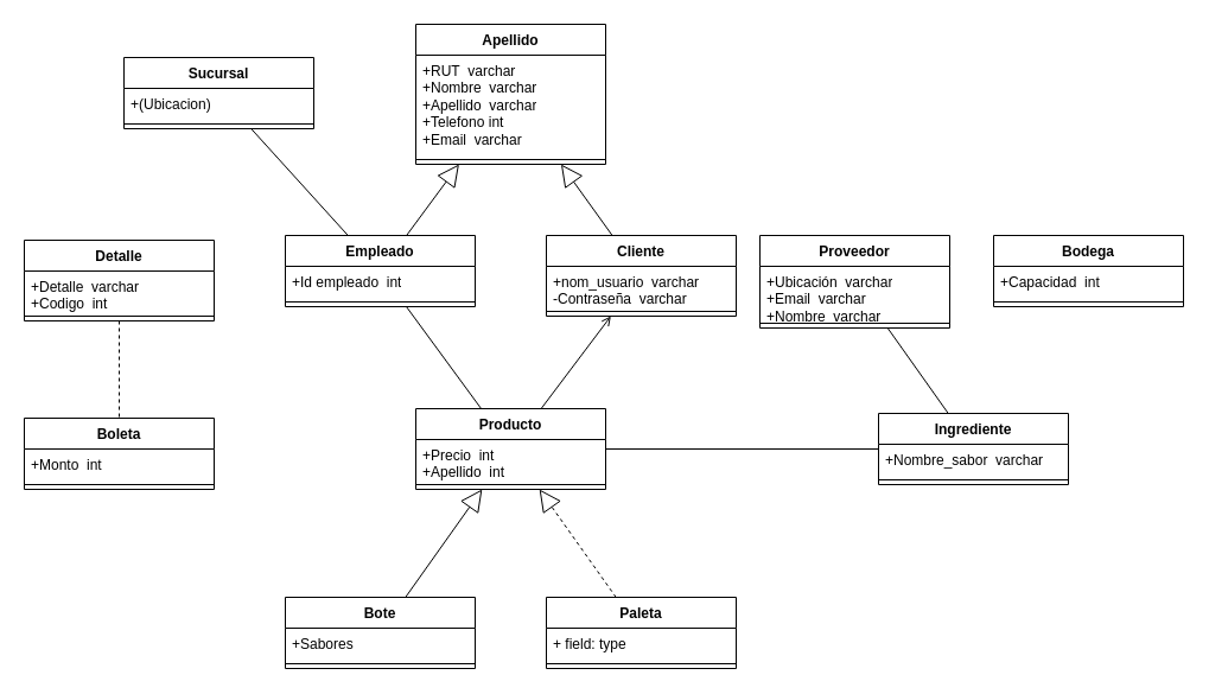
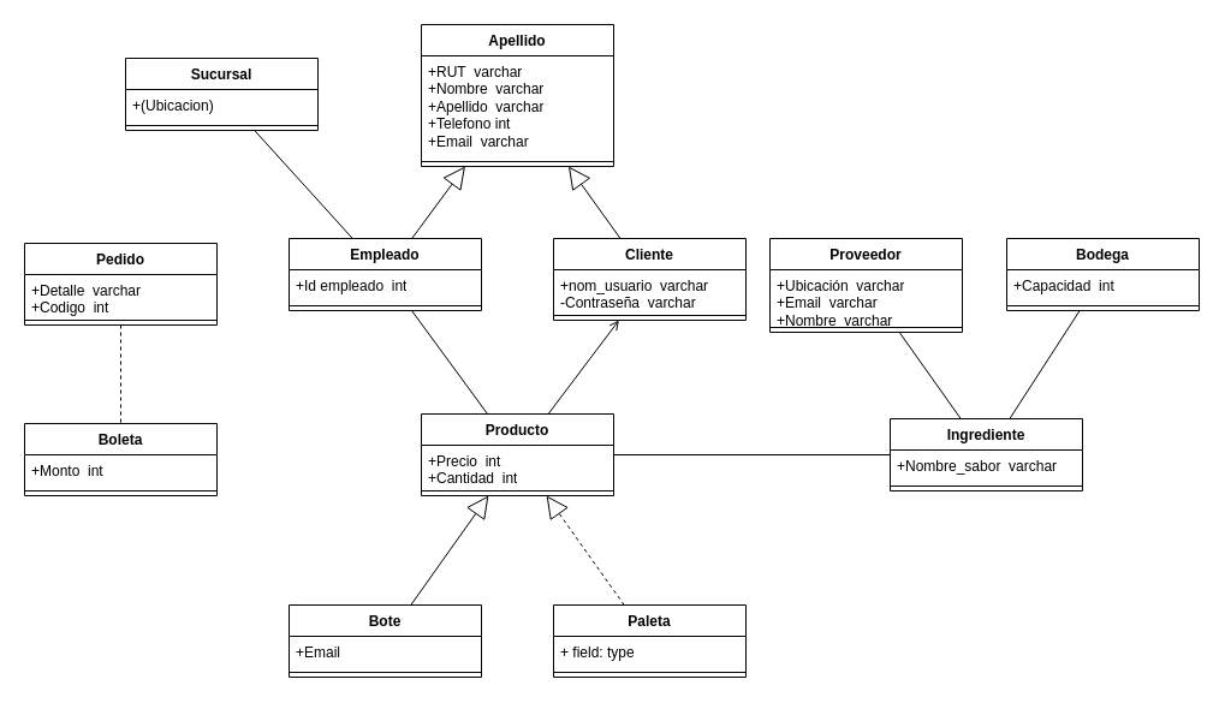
  <mxCell id="0" />
  <mxCell id="1" parent="0" />
  <mxCell id="2" value="Apellido" style="swimlane;fontStyle=1;align=center;verticalAlign=top;childLayout=stackLayout;horizontal=1;startSize=26;horizontalStack=0;resizeParent=1;resizeParentMax=0;resizeLast=0;collapsible=1;marginBottom=0;whiteSpace=wrap;html=1;" vertex="1" parent="1"><mxGeometry x="350" y="20" width="160" height="118" as="geometry" /></mxCell>
  <mxCell id="3" value="+RUT&amp;nbsp; varchar&lt;br&gt;+Nombre&amp;nbsp; varchar&lt;br&gt;+Apellido&amp;nbsp; varchar&lt;br&gt;+Telefono int&lt;br&gt;+Email&amp;nbsp; varchar" style="text;strokeColor=none;fillColor=none;align=left;verticalAlign=top;spacingLeft=4;spacingRight=4;overflow=hidden;rotatable=0;points=[[0,0.5],[1,0.5]];portConstraint=eastwest;whiteSpace=wrap;html=1;" vertex="1" parent="2"><mxGeometry y="26" width="160" height="84" as="geometry" /></mxCell>
  <mxCell id="4" value="" style="line;strokeWidth=1;fillColor=none;align=left;verticalAlign=middle;spacingTop=-1;spacingLeft=3;spacingRight=3;rotatable=0;labelPosition=right;points=[];portConstraint=eastwest;strokeColor=inherit;" vertex="1" parent="2"><mxGeometry y="110" width="160" height="8" as="geometry" /></mxCell>
  <mxCell id="5" value="Boleta" style="swimlane;fontStyle=1;align=center;verticalAlign=top;childLayout=stackLayout;horizontal=1;startSize=26;horizontalStack=0;resizeParent=1;resizeParentMax=0;resizeLast=0;collapsible=1;marginBottom=0;whiteSpace=wrap;html=1;" vertex="1" parent="1"><mxGeometry x="20" y="352" width="160" height="60" as="geometry" /></mxCell>
  <mxCell id="6" value="+Monto&amp;nbsp; int" style="text;strokeColor=none;fillColor=none;align=left;verticalAlign=top;spacingLeft=4;spacingRight=4;overflow=hidden;rotatable=0;points=[[0,0.5],[1,0.5]];portConstraint=eastwest;whiteSpace=wrap;html=1;" vertex="1" parent="5"><mxGeometry y="26" width="160" height="26" as="geometry" /></mxCell>
  <mxCell id="7" value="" style="line;strokeWidth=1;fillColor=none;align=left;verticalAlign=middle;spacingTop=-1;spacingLeft=3;spacingRight=3;rotatable=0;labelPosition=right;points=[];portConstraint=eastwest;strokeColor=inherit;" vertex="1" parent="5"><mxGeometry y="52" width="160" height="8" as="geometry" /></mxCell>
  <mxCell id="8" value="Proveedor" style="swimlane;fontStyle=1;align=center;verticalAlign=top;childLayout=stackLayout;horizontal=1;startSize=26;horizontalStack=0;resizeParent=1;resizeParentMax=0;resizeLast=0;collapsible=1;marginBottom=0;whiteSpace=wrap;html=1;" vertex="1" parent="1"><mxGeometry x="640" y="198" width="160" height="78" as="geometry" /></mxCell>
  <mxCell id="9" value="+Ubicación&amp;nbsp; varchar&lt;br&gt;+Email&amp;nbsp; varchar&lt;br&gt;+Nombre&amp;nbsp; varchar" style="text;strokeColor=none;fillColor=none;align=left;verticalAlign=top;spacingLeft=4;spacingRight=4;overflow=hidden;rotatable=0;points=[[0,0.5],[1,0.5]];portConstraint=eastwest;whiteSpace=wrap;html=1;" vertex="1" parent="8"><mxGeometry y="26" width="160" height="44" as="geometry" /></mxCell>
  <mxCell id="10" value="" style="line;strokeWidth=1;fillColor=none;align=left;verticalAlign=middle;spacingTop=-1;spacingLeft=3;spacingRight=3;rotatable=0;labelPosition=right;points=[];portConstraint=eastwest;strokeColor=inherit;" vertex="1" parent="8"><mxGeometry y="70" width="160" height="8" as="geometry" /></mxCell>
  <mxCell id="11" value="Sucursal" style="swimlane;fontStyle=1;align=center;verticalAlign=top;childLayout=stackLayout;horizontal=1;startSize=26;horizontalStack=0;resizeParent=1;resizeParentMax=0;resizeLast=0;collapsible=1;marginBottom=0;whiteSpace=wrap;html=1;" vertex="1" parent="1"><mxGeometry x="104" y="48" width="160" height="60" as="geometry" /></mxCell>
  <mxCell id="12" value="+(Ubicacion)" style="text;strokeColor=none;fillColor=none;align=left;verticalAlign=top;spacingLeft=4;spacingRight=4;overflow=hidden;rotatable=0;points=[[0,0.5],[1,0.5]];portConstraint=eastwest;whiteSpace=wrap;html=1;" vertex="1" parent="11"><mxGeometry y="26" width="160" height="26" as="geometry" /></mxCell>
  <mxCell id="13" value="" style="line;strokeWidth=1;fillColor=none;align=left;verticalAlign=middle;spacingTop=-1;spacingLeft=3;spacingRight=3;rotatable=0;labelPosition=right;points=[];portConstraint=eastwest;strokeColor=inherit;" vertex="1" parent="11"><mxGeometry y="52" width="160" height="8" as="geometry" /></mxCell>
- <mxCell id="14" value="Detalle" style="swimlane;fontStyle=1;align=center;verticalAlign=top;childLayout=stackLayout;horizontal=1;startSize=26;horizontalStack=0;resizeParent=1;resizeParentMax=0;resizeLast=0;collapsible=1;marginBottom=0;whiteSpace=wrap;html=1;" vertex="1" parent="1"><mxGeometry x="20" y="202" width="160" height="68" as="geometry" /></mxCell>
+ <mxCell id="14" value="Pedido" style="swimlane;fontStyle=1;align=center;verticalAlign=top;childLayout=stackLayout;horizontal=1;startSize=26;horizontalStack=0;resizeParent=1;resizeParentMax=0;resizeLast=0;collapsible=1;marginBottom=0;whiteSpace=wrap;html=1;" vertex="1" parent="1"><mxGeometry x="20" y="202" width="160" height="68" as="geometry" /></mxCell>
  <mxCell id="15" value="+Detalle&amp;nbsp; varchar&lt;br&gt;+Codigo&amp;nbsp; int" style="text;strokeColor=none;fillColor=none;align=left;verticalAlign=top;spacingLeft=4;spacingRight=4;overflow=hidden;rotatable=0;points=[[0,0.5],[1,0.5]];portConstraint=eastwest;whiteSpace=wrap;html=1;" vertex="1" parent="14"><mxGeometry y="26" width="160" height="34" as="geometry" /></mxCell>
  <mxCell id="16" value="" style="line;strokeWidth=1;fillColor=none;align=left;verticalAlign=middle;spacingTop=-1;spacingLeft=3;spacingRight=3;rotatable=0;labelPosition=right;points=[];portConstraint=eastwest;strokeColor=inherit;" vertex="1" parent="14"><mxGeometry y="60" width="160" height="8" as="geometry" /></mxCell>
  <mxCell id="17" value="Bodega" style="swimlane;fontStyle=1;align=center;verticalAlign=top;childLayout=stackLayout;horizontal=1;startSize=26;horizontalStack=0;resizeParent=1;resizeParentMax=0;resizeLast=0;collapsible=1;marginBottom=0;whiteSpace=wrap;html=1;" vertex="1" parent="1"><mxGeometry x="837" y="198" width="160" height="60" as="geometry" /></mxCell>
  <mxCell id="18" value="+Capacidad&amp;nbsp; int" style="text;strokeColor=none;fillColor=none;align=left;verticalAlign=top;spacingLeft=4;spacingRight=4;overflow=hidden;rotatable=0;points=[[0,0.5],[1,0.5]];portConstraint=eastwest;whiteSpace=wrap;html=1;" vertex="1" parent="17"><mxGeometry y="26" width="160" height="26" as="geometry" /></mxCell>
  <mxCell id="19" value="" style="line;strokeWidth=1;fillColor=none;align=left;verticalAlign=middle;spacingTop=-1;spacingLeft=3;spacingRight=3;rotatable=0;labelPosition=right;points=[];portConstraint=eastwest;strokeColor=inherit;" vertex="1" parent="17"><mxGeometry y="52" width="160" height="8" as="geometry" /></mxCell>
  <mxCell id="20" value="Ingrediente" style="swimlane;fontStyle=1;align=center;verticalAlign=top;childLayout=stackLayout;horizontal=1;startSize=26;horizontalStack=0;resizeParent=1;resizeParentMax=0;resizeLast=0;collapsible=1;marginBottom=0;whiteSpace=wrap;html=1;" vertex="1" parent="1"><mxGeometry x="740" y="348" width="160" height="60" as="geometry" /></mxCell>
  <mxCell id="21" value="+Nombre_sabor&amp;nbsp; varchar" style="text;strokeColor=none;fillColor=none;align=left;verticalAlign=top;spacingLeft=4;spacingRight=4;overflow=hidden;rotatable=0;points=[[0,0.5],[1,0.5]];portConstraint=eastwest;whiteSpace=wrap;html=1;" vertex="1" parent="20"><mxGeometry y="26" width="160" height="26" as="geometry" /></mxCell>
  <mxCell id="22" value="" style="line;strokeWidth=1;fillColor=none;align=left;verticalAlign=middle;spacingTop=-1;spacingLeft=3;spacingRight=3;rotatable=0;labelPosition=right;points=[];portConstraint=eastwest;strokeColor=inherit;" vertex="1" parent="20"><mxGeometry y="52" width="160" height="8" as="geometry" /></mxCell>
  <mxCell id="23" value="Producto" style="swimlane;fontStyle=1;align=center;verticalAlign=top;childLayout=stackLayout;horizontal=1;startSize=26;horizontalStack=0;resizeParent=1;resizeParentMax=0;resizeLast=0;collapsible=1;marginBottom=0;whiteSpace=wrap;html=1;" vertex="1" parent="1"><mxGeometry x="350" y="344" width="160" height="68" as="geometry" /></mxCell>
- <mxCell id="24" value="+Precio&amp;nbsp; int&lt;br&gt;+Apellido&amp;nbsp; int" style="text;strokeColor=none;fillColor=none;align=left;verticalAlign=top;spacingLeft=4;spacingRight=4;overflow=hidden;rotatable=0;points=[[0,0.5],[1,0.5]];portConstraint=eastwest;whiteSpace=wrap;html=1;" vertex="1" parent="23"><mxGeometry y="26" width="160" height="34" as="geometry" /></mxCell>
+ <mxCell id="24" value="+Precio&amp;nbsp; int&lt;br&gt;+Cantidad&amp;nbsp; int" style="text;strokeColor=none;fillColor=none;align=left;verticalAlign=top;spacingLeft=4;spacingRight=4;overflow=hidden;rotatable=0;points=[[0,0.5],[1,0.5]];portConstraint=eastwest;whiteSpace=wrap;html=1;" vertex="1" parent="23"><mxGeometry y="26" width="160" height="34" as="geometry" /></mxCell>
  <mxCell id="25" value="" style="line;strokeWidth=1;fillColor=none;align=left;verticalAlign=middle;spacingTop=-1;spacingLeft=3;spacingRight=3;rotatable=0;labelPosition=right;points=[];portConstraint=eastwest;strokeColor=inherit;" vertex="1" parent="23"><mxGeometry y="60" width="160" height="8" as="geometry" /></mxCell>
  <mxCell id="26" value="Cliente" style="swimlane;fontStyle=1;align=center;verticalAlign=top;childLayout=stackLayout;horizontal=1;startSize=26;horizontalStack=0;resizeParent=1;resizeParentMax=0;resizeLast=0;collapsible=1;marginBottom=0;whiteSpace=wrap;html=1;" vertex="1" parent="1"><mxGeometry x="460" y="198" width="160" height="68" as="geometry" /></mxCell>
  <mxCell id="27" value="+nom_usuario&amp;nbsp; varchar&lt;br&gt;-Contraseña&amp;nbsp; varchar" style="text;strokeColor=none;fillColor=none;align=left;verticalAlign=top;spacingLeft=4;spacingRight=4;overflow=hidden;rotatable=0;points=[[0,0.5],[1,0.5]];portConstraint=eastwest;whiteSpace=wrap;html=1;" vertex="1" parent="26"><mxGeometry y="26" width="160" height="34" as="geometry" /></mxCell>
  <mxCell id="28" value="" style="line;strokeWidth=1;fillColor=none;align=left;verticalAlign=middle;spacingTop=-1;spacingLeft=3;spacingRight=3;rotatable=0;labelPosition=right;points=[];portConstraint=eastwest;strokeColor=inherit;" vertex="1" parent="26"><mxGeometry y="60" width="160" height="8" as="geometry" /></mxCell>
  <mxCell id="29" value="Empleado" style="swimlane;fontStyle=1;align=center;verticalAlign=top;childLayout=stackLayout;horizontal=1;startSize=26;horizontalStack=0;resizeParent=1;resizeParentMax=0;resizeLast=0;collapsible=1;marginBottom=0;whiteSpace=wrap;html=1;" vertex="1" parent="1"><mxGeometry x="240" y="198" width="160" height="60" as="geometry" /></mxCell>
  <mxCell id="30" value="+Id empleado&amp;nbsp; int" style="text;strokeColor=none;fillColor=none;align=left;verticalAlign=top;spacingLeft=4;spacingRight=4;overflow=hidden;rotatable=0;points=[[0,0.5],[1,0.5]];portConstraint=eastwest;whiteSpace=wrap;html=1;" vertex="1" parent="29"><mxGeometry y="26" width="160" height="26" as="geometry" /></mxCell>
  <mxCell id="31" value="" style="line;strokeWidth=1;fillColor=none;align=left;verticalAlign=middle;spacingTop=-1;spacingLeft=3;spacingRight=3;rotatable=0;labelPosition=right;points=[];portConstraint=eastwest;strokeColor=inherit;" vertex="1" parent="29"><mxGeometry y="52" width="160" height="8" as="geometry" /></mxCell>
  <mxCell id="32" value="" style="endArrow=block;endSize=16;endFill=0;html=1;rounded=0;" edge="1" parent="1" source="29" target="2"><mxGeometry width="160" relative="1" as="geometry"><mxPoint x="340" y="308" as="sourcePoint" /><mxPoint x="500" y="308" as="targetPoint" /></mxGeometry></mxCell>
  <mxCell id="33" value="" style="endArrow=block;endSize=16;endFill=0;html=1;rounded=0;" edge="1" parent="1" source="26" target="2"><mxGeometry width="160" relative="1" as="geometry"><mxPoint x="373" y="208" as="sourcePoint" /><mxPoint x="427" y="154" as="targetPoint" /></mxGeometry></mxCell>
  <mxCell id="34" value="" style="endArrow=none;html=1;rounded=0;" edge="1" parent="1" source="11" target="29"><mxGeometry relative="1" as="geometry"><mxPoint x="200.523" y="134" as="sourcePoint" /><mxPoint x="500" y="308" as="targetPoint" /></mxGeometry></mxCell>
  <mxCell id="35" value="" style="endArrow=none;html=1;rounded=0;" edge="1" parent="1" source="29" target="23"><mxGeometry relative="1" as="geometry"><mxPoint x="331.532" y="284" as="sourcePoint" /><mxPoint x="500" y="308" as="targetPoint" /></mxGeometry></mxCell>
  <mxCell id="36" value="" style="endArrow=open;html=1;rounded=0;" edge="1" parent="1" source="23" target="26"><mxGeometry relative="1" as="geometry"><mxPoint x="340" y="308" as="sourcePoint" /><mxPoint x="527.672" y="292" as="targetPoint" /></mxGeometry></mxCell>
  <mxCell id="37" value="" style="endArrow=none;html=1;rounded=0;dashed=1;" edge="1" parent="1" source="14" target="5"><mxGeometry relative="1" as="geometry"><mxPoint x="340" y="308" as="sourcePoint" /><mxPoint x="500" y="308" as="targetPoint" /></mxGeometry></mxCell>
  <mxCell id="38" value="" style="endArrow=none;html=1;rounded=0;" edge="1" parent="1" source="23" target="20"><mxGeometry relative="1" as="geometry"><mxPoint x="340" y="308" as="sourcePoint" /><mxPoint x="500" y="308" as="targetPoint" /></mxGeometry></mxCell>
  <mxCell id="39" value="" style="endArrow=none;html=1;rounded=0;" edge="1" parent="1" source="20" target="8"><mxGeometry relative="1" as="geometry"><mxPoint x="340" y="308" as="sourcePoint" /><mxPoint x="500" y="308" as="targetPoint" /></mxGeometry></mxCell>
+ <mxCell id="40" value="" style="endArrow=none;html=1;rounded=0;" edge="1" parent="1" source="20" target="17"><mxGeometry relative="1" as="geometry"><mxPoint x="340" y="308" as="sourcePoint" /><mxPoint x="500" y="308" as="targetPoint" /></mxGeometry></mxCell>
  <mxCell id="41" value="" style="endArrow=block;endSize=16;endFill=0;html=1;rounded=0;" edge="1" parent="1" source="46" target="23"><mxGeometry width="160" relative="1" as="geometry"><mxPoint x="330" y="498" as="sourcePoint" /><mxPoint x="500" y="308" as="targetPoint" /></mxGeometry></mxCell>
  <mxCell id="42" value="" style="endArrow=block;endSize=16;endFill=0;html=1;rounded=0;dashed=1;" edge="1" parent="1" source="43" target="23"><mxGeometry width="160" relative="1" as="geometry"><mxPoint x="500" y="508" as="sourcePoint" /><mxPoint x="398" y="448" as="targetPoint" /></mxGeometry></mxCell>
  <mxCell id="43" value="Paleta" style="swimlane;fontStyle=1;align=center;verticalAlign=top;childLayout=stackLayout;horizontal=1;startSize=26;horizontalStack=0;resizeParent=1;resizeParentMax=0;resizeLast=0;collapsible=1;marginBottom=0;whiteSpace=wrap;html=1;" vertex="1" parent="1"><mxGeometry x="460" y="503" width="160" height="60" as="geometry" /></mxCell>
  <mxCell id="44" value="+ field: type" style="text;strokeColor=none;fillColor=none;align=left;verticalAlign=top;spacingLeft=4;spacingRight=4;overflow=hidden;rotatable=0;points=[[0,0.5],[1,0.5]];portConstraint=eastwest;whiteSpace=wrap;html=1;" vertex="1" parent="43"><mxGeometry y="26" width="160" height="26" as="geometry" /></mxCell>
  <mxCell id="45" value="" style="line;strokeWidth=1;fillColor=none;align=left;verticalAlign=middle;spacingTop=-1;spacingLeft=3;spacingRight=3;rotatable=0;labelPosition=right;points=[];portConstraint=eastwest;strokeColor=inherit;" vertex="1" parent="43"><mxGeometry y="52" width="160" height="8" as="geometry" /></mxCell>
  <mxCell id="46" value="Bote" style="swimlane;fontStyle=1;align=center;verticalAlign=top;childLayout=stackLayout;horizontal=1;startSize=26;horizontalStack=0;resizeParent=1;resizeParentMax=0;resizeLast=0;collapsible=1;marginBottom=0;whiteSpace=wrap;html=1;" vertex="1" parent="1"><mxGeometry x="240" y="503" width="160" height="60" as="geometry" /></mxCell>
- <mxCell id="47" value="+Sabores" style="text;strokeColor=none;fillColor=none;align=left;verticalAlign=top;spacingLeft=4;spacingRight=4;overflow=hidden;rotatable=0;points=[[0,0.5],[1,0.5]];portConstraint=eastwest;whiteSpace=wrap;html=1;" vertex="1" parent="46"><mxGeometry y="26" width="160" height="26" as="geometry" /></mxCell>
+ <mxCell id="47" value="+Email" style="text;strokeColor=none;fillColor=none;align=left;verticalAlign=top;spacingLeft=4;spacingRight=4;overflow=hidden;rotatable=0;points=[[0,0.5],[1,0.5]];portConstraint=eastwest;whiteSpace=wrap;html=1;" vertex="1" parent="46"><mxGeometry y="26" width="160" height="26" as="geometry" /></mxCell>
  <mxCell id="48" value="" style="line;strokeWidth=1;fillColor=none;align=left;verticalAlign=middle;spacingTop=-1;spacingLeft=3;spacingRight=3;rotatable=0;labelPosition=right;points=[];portConstraint=eastwest;strokeColor=inherit;" vertex="1" parent="46"><mxGeometry y="52" width="160" height="8" as="geometry" /></mxCell>
